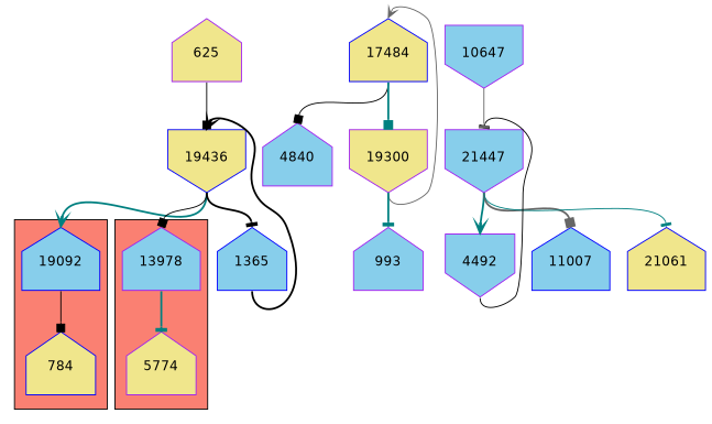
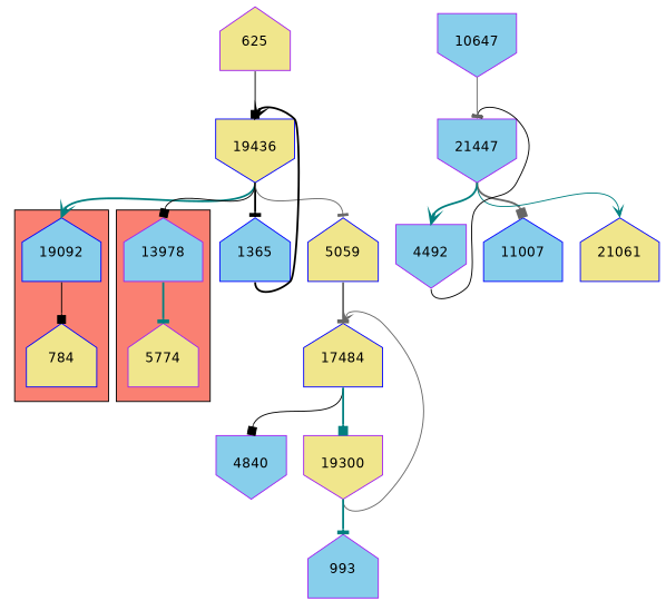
  digraph {
    fontname="DejaVu Sans"
    node [color=purple fillcolor=skyblue fontname="DejaVu Sans" shape=house style=filled]
    edge [arrowhead=tee color=black fontname="DejaVu Sans" headport=n style=solid tailport=s]
    19092 [color=blue height=1 width=1]
    784 [color=blue fillcolor=khaki height=1 width=1]
    13978 [height=1 width=1]
    5774 [fillcolor=khaki height=1 width=1]
    19436 [color=blue fillcolor=khaki height=1 shape=invhouse width=1]
    1365 [color=blue height=1 width=1]
+   5059 [color=blue fillcolor=khaki height=1 width=1]
    17484 [color=blue fillcolor=khaki height=1 width=1]
-   4840 [height=1 width=1]
+   4840 [height=1 shape=invhouse width=1]
    19300 [fillcolor=khaki height=1 shape=invhouse width=1]
    993 [height=1 width=1]
    21447 [height=1 shape=invhouse width=1]
    4492 [height=1 shape=invhouse width=1]
    11007 [color=blue height=1 width=1]
    21061 [color=blue fillcolor=khaki height=1 width=1]
    10647 [height=1 shape=invhouse width=1]
    625 [fillcolor=khaki height=1 width=1]
    subgraph cluster_1 {
      fillcolor=salmon
      style=filled
      19092
      784
    }
    subgraph cluster_2 {
      fillcolor=salmon
      style=filled
      13978
      5774
    }
    19092 -> 784 [arrowhead=box]
    13978 -> 5774 [color=teal style=bold]
    19436 -> 19092 [arrowhead=vee color=teal style=bold]
    19436 -> 13978 [arrowhead=box]
    19436 -> 1365 [style=bold]
+   19436 -> 5059 [color=gray40]
    1365 -> 19436 [arrowhead=vee style=bold]
+   5059 -> 17484 [color=gray40 style=bold]
    17484 -> 4840 [arrowhead=box]
    17484 -> 19300 [arrowhead=box color=teal style=bold]
    19300 -> 17484 [arrowhead=vee color=gray40]
    19300 -> 993 [color=teal style=bold]
    21447 -> 4492 [arrowhead=vee color=teal style=bold]
    21447 -> 11007 [arrowhead=box color=gray40 style=bold]
-   21447 -> 21061 [color=teal]
+   21447 -> 21061 [arrowhead=vee color=teal]
    4492 -> 21447
    10647 -> 21447 [color=gray40]
    625 -> 19436 [arrowhead=box]
  }
